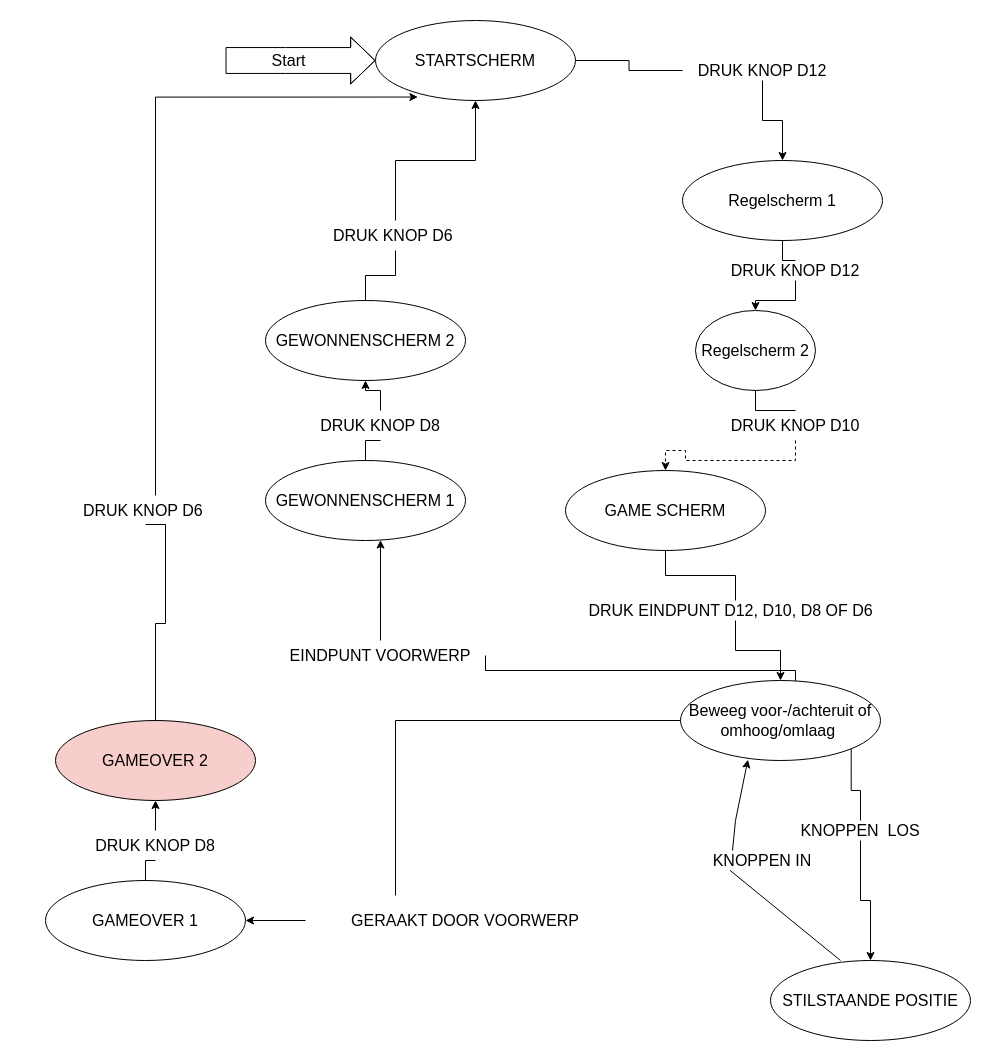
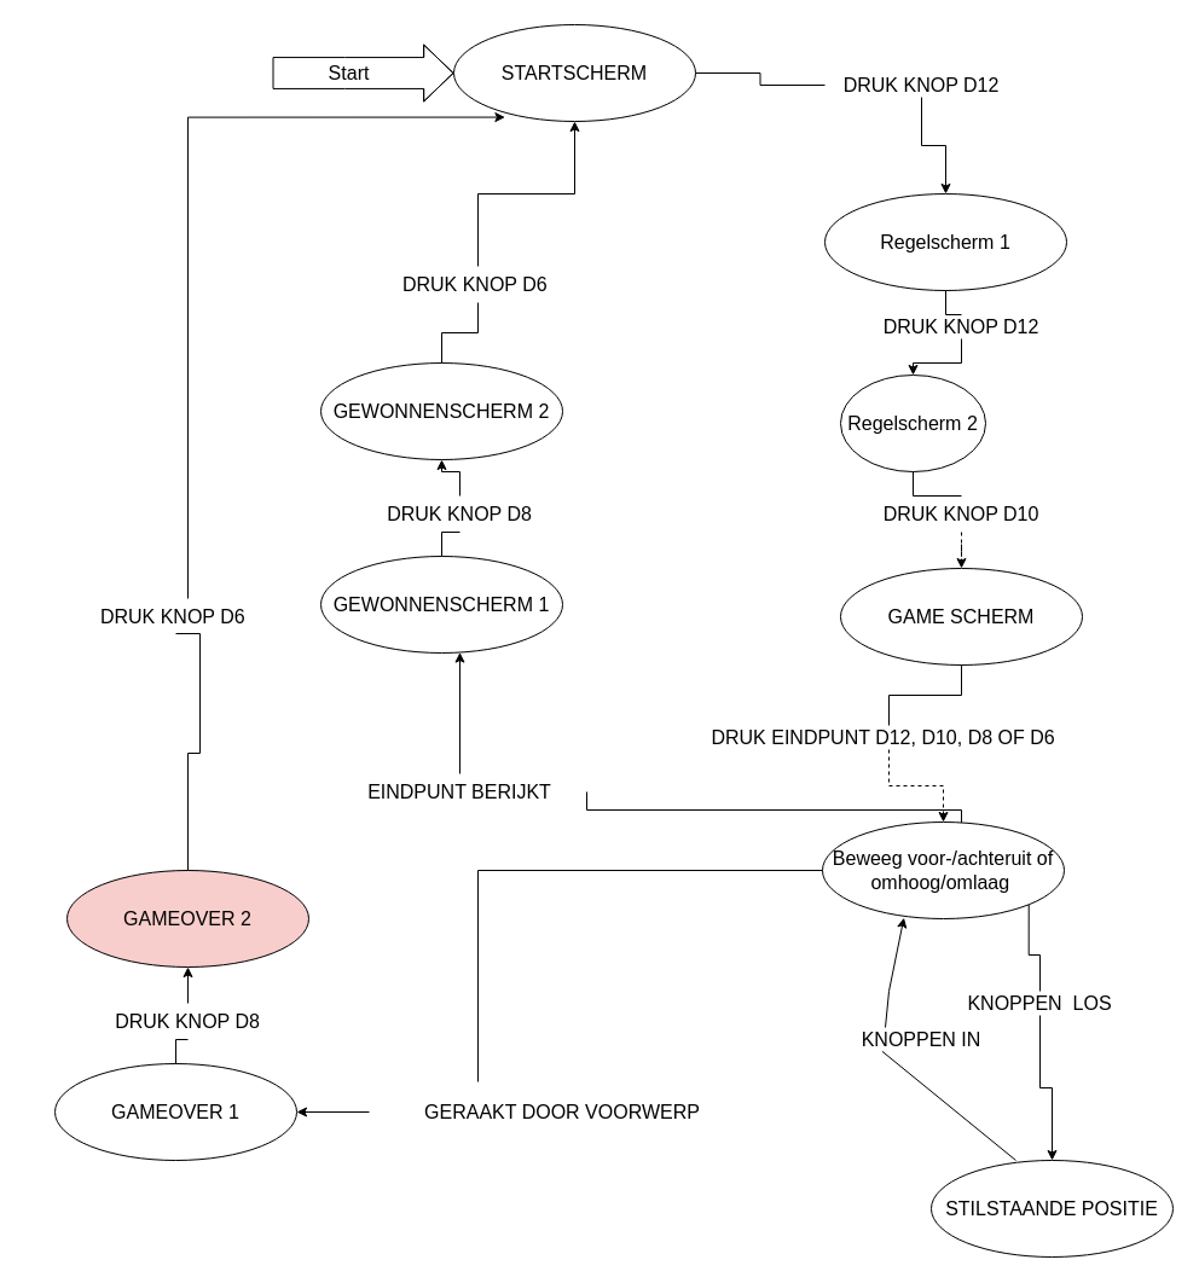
  <mxCell id="0" />
  <mxCell id="1" parent="0" />
  <mxCell id="2" value="" style="shape=flexArrow;endArrow=classic;html=1;rounded=0;fontSize=16;width=25.882;endSize=7.788;" edge="1" parent="1" target="5"><mxGeometry width="50" height="50" relative="1" as="geometry"><mxPoint x="225" y="60" as="sourcePoint" /><mxPoint x="335" y="60" as="targetPoint" /><Array as="points"><mxPoint x="285" y="60" /></Array></mxGeometry></mxCell>
  <mxCell id="3" value="Start" style="edgeLabel;html=1;align=center;verticalAlign=middle;resizable=0;points=[];fontSize=16;" vertex="1" connectable="0" parent="2"><mxGeometry x="-0.173" y="1" relative="1" as="geometry"><mxPoint as="offset" /></mxGeometry></mxCell>
  <mxCell id="4" value="" style="edgeStyle=orthogonalEdgeStyle;rounded=0;orthogonalLoop=1;jettySize=auto;html=1;fontSize=16;startArrow=none;" edge="1" parent="1" source="8" target="7"><mxGeometry relative="1" as="geometry" /></mxCell>
  <mxCell id="5" value="STARTSCHERM" style="ellipse;whiteSpace=wrap;html=1;fontSize=16;" vertex="1" parent="1"><mxGeometry x="375" y="20" width="200" height="80" as="geometry" /></mxCell>
  <mxCell id="6" value="" style="edgeStyle=orthogonalEdgeStyle;rounded=0;orthogonalLoop=1;jettySize=auto;html=1;fontSize=16;startArrow=none;" edge="1" parent="1" source="12" target="11"><mxGeometry relative="1" as="geometry" /></mxCell>
  <mxCell id="7" value="Regelscherm 1" style="ellipse;whiteSpace=wrap;html=1;fontSize=16;" vertex="1" parent="1"><mxGeometry x="682" y="160" width="200" height="80" as="geometry" /></mxCell>
  <mxCell id="8" value="DRUK KNOP D12" style="text;html=1;strokeColor=none;fillColor=none;align=center;verticalAlign=middle;whiteSpace=wrap;rounded=0;fontSize=16;" vertex="1" parent="1"><mxGeometry x="682" y="60" width="160" height="20" as="geometry" /></mxCell>
  <mxCell id="9" value="" style="edgeStyle=orthogonalEdgeStyle;rounded=0;orthogonalLoop=1;jettySize=auto;html=1;fontSize=16;endArrow=none;" edge="1" parent="1" source="5" target="8"><mxGeometry relative="1" as="geometry"><mxPoint x="575" y="60.059" as="sourcePoint" /><mxPoint x="782" y="160" as="targetPoint" /></mxGeometry></mxCell>
  <mxCell id="10" value="" style="edgeStyle=orthogonalEdgeStyle;rounded=0;orthogonalLoop=1;jettySize=auto;html=1;fontSize=16;startArrow=none;dashed=1;" edge="1" parent="1" source="16" target="15"><mxGeometry relative="1" as="geometry" /></mxCell>
  <mxCell id="11" value="Regelscherm 2" style="ellipse;whiteSpace=wrap;html=1;fontSize=16;" vertex="1" parent="1"><mxGeometry x="695" y="310" width="120" height="80" as="geometry" /></mxCell>
  <mxCell id="12" value="DRUK KNOP D12" style="text;html=1;strokeColor=none;fillColor=none;align=center;verticalAlign=middle;whiteSpace=wrap;rounded=0;fontSize=16;" vertex="1" parent="1"><mxGeometry x="715" y="260" width="160" height="20" as="geometry" /></mxCell>
  <mxCell id="13" value="" style="edgeStyle=orthogonalEdgeStyle;rounded=0;orthogonalLoop=1;jettySize=auto;html=1;fontSize=16;endArrow=none;" edge="1" parent="1" source="7" target="12"><mxGeometry relative="1" as="geometry"><mxPoint x="782" y="240" as="sourcePoint" /><mxPoint x="782" y="320" as="targetPoint" /></mxGeometry></mxCell>
- <mxCell id="14" value="" style="edgeStyle=orthogonalEdgeStyle;rounded=0;orthogonalLoop=1;jettySize=auto;html=1;fontSize=16;startArrow=none;" edge="1" parent="1" source="22" target="21"><mxGeometry relative="1" as="geometry" /></mxCell>
- <mxCell id="15" value="GAME SCHERM" style="ellipse;whiteSpace=wrap;html=1;fontSize=16;" vertex="1" parent="1"><mxGeometry x="565" y="470" width="200" height="80" as="geometry" /></mxCell>
+ <mxCell id="14" value="" style="edgeStyle=orthogonalEdgeStyle;rounded=0;orthogonalLoop=1;jettySize=auto;html=1;fontSize=16;startArrow=none;dashed=1;" edge="1" parent="1" source="22" target="21"><mxGeometry relative="1" as="geometry" /></mxCell>
+ <mxCell id="15" value="GAME SCHERM" style="ellipse;whiteSpace=wrap;html=1;fontSize=16;" vertex="1" parent="1"><mxGeometry x="695" y="470" width="200" height="80" as="geometry" /></mxCell>
  <mxCell id="16" value="DRUK KNOP D10" style="text;html=1;strokeColor=none;fillColor=none;align=center;verticalAlign=middle;whiteSpace=wrap;rounded=0;fontSize=16;" vertex="1" parent="1"><mxGeometry x="705" y="410" width="180" height="30" as="geometry" /></mxCell>
  <mxCell id="17" value="" style="edgeStyle=orthogonalEdgeStyle;rounded=0;orthogonalLoop=1;jettySize=auto;html=1;fontSize=16;endArrow=none;" edge="1" parent="1" source="11" target="16"><mxGeometry relative="1" as="geometry"><mxPoint x="795" y="390" as="sourcePoint" /><mxPoint x="795" y="470" as="targetPoint" /></mxGeometry></mxCell>
  <mxCell id="18" value="" style="edgeStyle=orthogonalEdgeStyle;rounded=0;orthogonalLoop=1;jettySize=auto;html=1;fontSize=16;startArrow=none;" edge="1" parent="1" source="25" target="24"><mxGeometry relative="1" as="geometry" /></mxCell>
  <mxCell id="19" value="" style="edgeStyle=orthogonalEdgeStyle;rounded=0;orthogonalLoop=1;jettySize=auto;html=1;fontSize=16;startArrow=none;" edge="1" parent="1" source="35" target="32"><mxGeometry relative="1" as="geometry"><Array as="points" /></mxGeometry></mxCell>
  <mxCell id="20" value="" style="edgeStyle=orthogonalEdgeStyle;rounded=0;orthogonalLoop=1;jettySize=auto;html=1;fontSize=16;startArrow=none;" edge="1" parent="1" source="43" target="42"><mxGeometry relative="1" as="geometry"><Array as="points"><mxPoint x="435" y="670" /></Array></mxGeometry></mxCell>
  <mxCell id="21" value="Beweeg voor-/achteruit of omhoog/omlaag&amp;nbsp;" style="ellipse;whiteSpace=wrap;html=1;fontSize=16;" vertex="1" parent="1"><mxGeometry x="680" y="680" width="200" height="80" as="geometry" /></mxCell>
  <mxCell id="22" value="DRUK EINDPUNT D12, D10, D8 OF D6&amp;nbsp;&amp;nbsp;" style="text;html=1;strokeColor=none;fillColor=none;align=center;verticalAlign=middle;whiteSpace=wrap;rounded=0;fontSize=16;" vertex="1" parent="1"><mxGeometry x="555" y="600" width="360" height="20" as="geometry" /></mxCell>
  <mxCell id="23" value="" style="edgeStyle=orthogonalEdgeStyle;rounded=0;orthogonalLoop=1;jettySize=auto;html=1;fontSize=16;endArrow=none;" edge="1" parent="1" source="15" target="22"><mxGeometry relative="1" as="geometry"><mxPoint x="795" y="550" as="sourcePoint" /><mxPoint x="795" y="680" as="targetPoint" /></mxGeometry></mxCell>
  <mxCell id="24" value="STILSTAANDE POSITIE" style="ellipse;whiteSpace=wrap;html=1;fontSize=16;" vertex="1" parent="1"><mxGeometry x="770" y="960" width="200" height="80" as="geometry" /></mxCell>
  <mxCell id="25" value="KNOPPEN&amp;nbsp; LOS" style="text;html=1;strokeColor=none;fillColor=none;align=center;verticalAlign=middle;whiteSpace=wrap;rounded=0;fontSize=16;" vertex="1" parent="1"><mxGeometry x="765" y="820" width="190" height="20" as="geometry" /></mxCell>
  <mxCell id="26" value="" style="edgeStyle=orthogonalEdgeStyle;rounded=0;orthogonalLoop=1;jettySize=auto;html=1;fontSize=16;endArrow=none;exitX=1;exitY=1;exitDx=0;exitDy=0;" edge="1" parent="1" source="21" target="25"><mxGeometry relative="1" as="geometry"><mxPoint x="835" y="770" as="sourcePoint" /><mxPoint x="795" y="960" as="targetPoint" /></mxGeometry></mxCell>
  <mxCell id="27" style="edgeStyle=orthogonalEdgeStyle;rounded=0;orthogonalLoop=1;jettySize=auto;html=1;exitX=0.5;exitY=1;exitDx=0;exitDy=0;fontSize=16;" edge="1" parent="1" source="25" target="25"><mxGeometry relative="1" as="geometry" /></mxCell>
  <mxCell id="28" value="" style="endArrow=classic;html=1;rounded=0;fontSize=16;exitX=0.35;exitY=0;exitDx=0;exitDy=0;exitPerimeter=0;entryX=0.337;entryY=0.989;entryDx=0;entryDy=0;entryPerimeter=0;startArrow=none;" edge="1" parent="1" source="29" target="21"><mxGeometry width="50" height="50" relative="1" as="geometry"><mxPoint x="435" y="870" as="sourcePoint" /><mxPoint x="485" y="820" as="targetPoint" /><Array as="points"><mxPoint x="735" y="820" /></Array></mxGeometry></mxCell>
  <mxCell id="29" value="KNOPPEN IN&lt;br&gt;" style="text;html=1;strokeColor=none;fillColor=none;align=center;verticalAlign=middle;whiteSpace=wrap;rounded=0;fontSize=16;" vertex="1" parent="1"><mxGeometry x="662" y="850" width="200" height="20" as="geometry" /></mxCell>
  <mxCell id="30" value="" style="endArrow=none;html=1;rounded=0;fontSize=16;exitX=0.35;exitY=0;exitDx=0;exitDy=0;exitPerimeter=0;entryX=0.337;entryY=0.989;entryDx=0;entryDy=0;entryPerimeter=0;" edge="1" parent="1" source="24" target="29"><mxGeometry width="50" height="50" relative="1" as="geometry"><mxPoint x="765" y="960" as="sourcePoint" /><mxPoint x="762.4" y="759.12" as="targetPoint" /><Array as="points" /></mxGeometry></mxCell>
  <mxCell id="31" value="" style="edgeStyle=orthogonalEdgeStyle;rounded=0;orthogonalLoop=1;jettySize=auto;html=1;fontSize=16;startArrow=none;" edge="1" parent="1" source="37" target="34"><mxGeometry relative="1" as="geometry" /></mxCell>
  <mxCell id="32" value="GAMEOVER 1" style="ellipse;whiteSpace=wrap;html=1;fontSize=16;" vertex="1" parent="1"><mxGeometry x="45" y="880" width="200" height="80" as="geometry" /></mxCell>
  <mxCell id="33" value="" style="edgeStyle=orthogonalEdgeStyle;rounded=0;orthogonalLoop=1;jettySize=auto;html=1;fontSize=16;entryX=0.212;entryY=0.957;entryDx=0;entryDy=0;entryPerimeter=0;startArrow=none;" edge="1" parent="1" source="39" target="5"><mxGeometry relative="1" as="geometry"><mxPoint x="235" y="450" as="targetPoint" /><Array as="points"><mxPoint x="155" y="97" /></Array></mxGeometry></mxCell>
  <mxCell id="34" value="GAMEOVER 2" style="ellipse;whiteSpace=wrap;html=1;fontSize=16;fillColor=#f8cecc;" vertex="1" parent="1"><mxGeometry y="720" width="200" height="80" as="geometry" x="55" /></mxCell>
  <mxCell id="35" value="GERAAKT DOOR VOORWERP" style="text;html=1;strokeColor=none;fillColor=none;align=center;verticalAlign=middle;whiteSpace=wrap;rounded=0;fontSize=16;" vertex="1" parent="1"><mxGeometry x="305" y="895" width="320" height="50" as="geometry" /></mxCell>
  <mxCell id="36" value="" style="edgeStyle=orthogonalEdgeStyle;rounded=0;orthogonalLoop=1;jettySize=auto;html=1;fontSize=16;endArrow=none;" edge="1" parent="1" source="21" target="35"><mxGeometry relative="1" as="geometry"><mxPoint x="695" y="720.059" as="sourcePoint" /><mxPoint x="245" y="920.059" as="targetPoint" /><Array as="points"><mxPoint x="395" y="720" /></Array></mxGeometry></mxCell>
  <mxCell id="37" value="DRUK KNOP D8" style="text;html=1;strokeColor=none;fillColor=none;align=center;verticalAlign=middle;whiteSpace=wrap;rounded=0;fontSize=16;" vertex="1" parent="1"><mxGeometry x="45" y="830" width="220" height="30" as="geometry" /></mxCell>
  <mxCell id="38" value="" style="edgeStyle=orthogonalEdgeStyle;rounded=0;orthogonalLoop=1;jettySize=auto;html=1;fontSize=16;endArrow=none;" edge="1" parent="1" source="32" target="37"><mxGeometry relative="1" as="geometry"><mxPoint x="145" y="880" as="sourcePoint" /><mxPoint x="155" y="800" as="targetPoint" /></mxGeometry></mxCell>
  <mxCell id="39" value="DRUK KNOP D6&amp;nbsp;" style="text;html=1;strokeColor=none;fillColor=none;align=center;verticalAlign=middle;whiteSpace=wrap;rounded=0;fontSize=16;" vertex="1" parent="1"><mxGeometry x="20" y="495" width="250" height="30" as="geometry" /></mxCell>
  <mxCell id="40" value="" style="edgeStyle=orthogonalEdgeStyle;rounded=0;orthogonalLoop=1;jettySize=auto;html=1;fontSize=16;endArrow=none;" edge="1" parent="1" source="34"><mxGeometry relative="1" as="geometry"><mxPoint x="155" y="720" as="sourcePoint" /><mxPoint x="145" y="524" as="targetPoint" /><Array as="points"><mxPoint x="155" y="623" /><mxPoint x="165" y="623" /><mxPoint x="165" y="524" /><mxPoint x="145" y="524" /></Array></mxGeometry></mxCell>
  <mxCell id="41" value="" style="edgeStyle=orthogonalEdgeStyle;rounded=0;orthogonalLoop=1;jettySize=auto;html=1;fontSize=16;startArrow=none;" edge="1" parent="1" source="47" target="46"><mxGeometry relative="1" as="geometry" /></mxCell>
  <mxCell id="42" value="GEWONNENSCHERM 1" style="ellipse;whiteSpace=wrap;html=1;fontSize=16;" vertex="1" parent="1"><mxGeometry x="265" y="460" width="200" height="80" as="geometry" /></mxCell>
- <mxCell id="43" value="EINDPUNT VOORWERP" style="text;html=1;strokeColor=none;fillColor=none;align=center;verticalAlign=middle;whiteSpace=wrap;rounded=0;fontSize=16;" vertex="1" parent="1"><mxGeometry x="275" y="640" width="210" height="30" as="geometry" /></mxCell>
+ <mxCell id="43" value="EINDPUNT BERIJKT" style="text;html=1;strokeColor=none;fillColor=none;align=center;verticalAlign=middle;whiteSpace=wrap;rounded=0;fontSize=16;" vertex="1" parent="1"><mxGeometry x="275" y="640" width="210" height="30" as="geometry" /></mxCell>
  <mxCell id="44" value="" style="edgeStyle=orthogonalEdgeStyle;rounded=0;orthogonalLoop=1;jettySize=auto;html=1;fontSize=16;endArrow=none;entryX=1;entryY=0.5;entryDx=0;entryDy=0;" edge="1" parent="1" source="21" target="43"><mxGeometry relative="1" as="geometry"><mxPoint x="795" y="680" as="sourcePoint" /><mxPoint x="435" y="528.566" as="targetPoint" /><Array as="points"><mxPoint x="795" y="670" /><mxPoint x="485" y="670" /></Array></mxGeometry></mxCell>
  <mxCell id="45" style="edgeStyle=orthogonalEdgeStyle;rounded=0;orthogonalLoop=1;jettySize=auto;html=1;fontSize=16;startArrow=none;" edge="1" parent="1" source="49" target="5"><mxGeometry relative="1" as="geometry" /></mxCell>
  <mxCell id="46" value="GEWONNENSCHERM 2" style="ellipse;whiteSpace=wrap;html=1;fontSize=16;" vertex="1" parent="1"><mxGeometry x="265" y="300" width="200" height="80" as="geometry" /></mxCell>
  <mxCell id="47" value="DRUK KNOP D8" style="text;html=1;strokeColor=none;fillColor=none;align=center;verticalAlign=middle;whiteSpace=wrap;rounded=0;fontSize=16;" vertex="1" parent="1"><mxGeometry x="270" y="410" width="220" height="30" as="geometry" /></mxCell>
  <mxCell id="48" value="" style="edgeStyle=orthogonalEdgeStyle;rounded=0;orthogonalLoop=1;jettySize=auto;html=1;fontSize=16;endArrow=none;" edge="1" parent="1" source="42" target="47"><mxGeometry relative="1" as="geometry"><mxPoint x="365" y="460" as="sourcePoint" /><mxPoint x="365" y="380" as="targetPoint" /></mxGeometry></mxCell>
  <mxCell id="49" value="DRUK KNOP D6&amp;nbsp;" style="text;html=1;strokeColor=none;fillColor=none;align=center;verticalAlign=middle;whiteSpace=wrap;rounded=0;fontSize=16;" vertex="1" parent="1"><mxGeometry x="270" y="220" width="250" height="30" as="geometry" /></mxCell>
  <mxCell id="50" value="" style="edgeStyle=orthogonalEdgeStyle;rounded=0;orthogonalLoop=1;jettySize=auto;html=1;fontSize=16;endArrow=none;" edge="1" parent="1" source="46" target="49"><mxGeometry relative="1" as="geometry"><mxPoint x="365" y="300" as="sourcePoint" /><mxPoint x="475" y="100" as="targetPoint" /></mxGeometry></mxCell>
